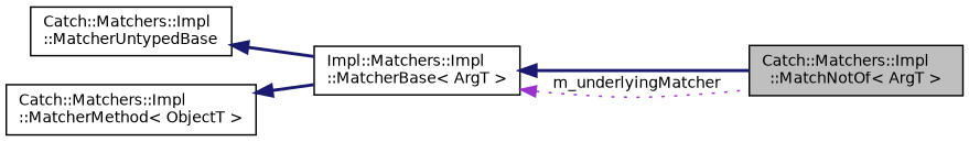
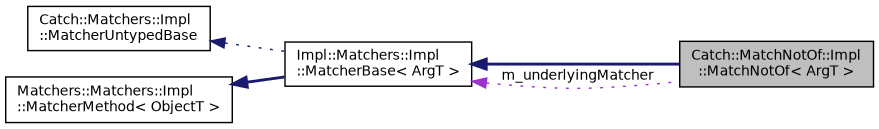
  digraph {
    rankdir=LR
    node [color=black fillcolor=white fontname=Helvetica fontsize=10 shape=record style=filled]
    edge [color=midnightblue dir=back fontname=Helvetica fontsize=10 labelfontname=Helvetica labelfontsize=10 style=bold]
-   n1 [fillcolor=grey75 fontcolor=black height=0.2 label="Catch::Matchers::Impl\l::MatchNotOf\< ArgT \>" width=0.4]
+   n1 [fillcolor=grey75 fontcolor=black height=0.2 label="Catch::MatchNotOf::Impl\l::MatchNotOf\< ArgT \>" width=0.4]
    n2 [height=0.2 label="Impl::Matchers::Impl\l::MatcherBase\< ArgT \>" width=0.4]
    n3 [height=0.2 label="Catch::Matchers::Impl\l::MatcherUntypedBase" width=0.4]
-   n4 [height=0.2 label="Catch::Matchers::Impl\l::MatcherMethod\< ObjectT \>" width=0.4]
+   n4 [height=0.2 label="Matchers::Matchers::Impl\l::MatcherMethod\< ObjectT \>" width=0.4]
    n2 -> n1
    n2 -> n1 [color=darkorchid3 label=" m_underlyingMatcher" style=dotted]
-   n3 -> n2
+   n3 -> n2 [style=dotted]
    n4 -> n2
  }
